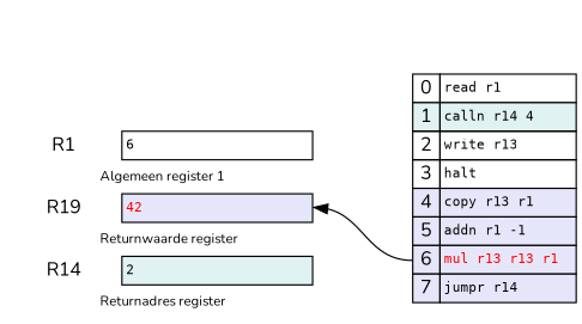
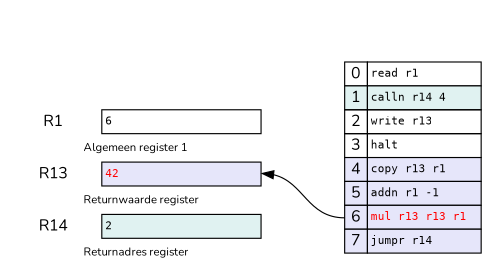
  digraph {
    nodesep=0.5
    rankdir=LR
    ranksep=1
    fontname=Nunito
    node [shape=box fontname=Nunito]
    edge [style=invis fontname=Nunito]
    CPU [color=none height=0 margin=0 style=invis width=0]
-   n2 [label=<     <table border="0" cellborder="1" cellspacing="2">         <tr>             <td color="none">R1</td>             <td port="r0" align="left" width="90%"><font point-size="10" face="monospace" color="black">6</font></td>         </tr>         <tr>             <td color="none" align="left" colspan="2">                 <font point-size="10">Algemeen register 1</font>             </td>         </tr>         <tr>             <td color="none">R19</td>             <td align="left" port="r13" bgcolor="lavender"><font point-size="10" face="monospace" color="red">42</font></td>         </tr>         <tr>             <td color="none" align="left" colspan="2">                 <font point-size="10">Returnwaarde register</font>             </td>         </tr>         <tr>             <td color="none">R14</td>             <td align="left" port="r14" bgcolor="#e0f2f1"><font point-size="10" face="monospace" color="black">2</font></td>         </tr>         <tr>             <td color="none" align="left" colspan="2">                 <font point-size="10">Returnadres register</font>             </td>         </tr>     </table>> shape=plain]
+   n2 [label=<     <table border="0" cellborder="1" cellspacing="2">         <tr>             <td color="none">R1</td>             <td port="r0" align="left" width="90%"><font point-size="10" face="monospace" color="black">6</font></td>         </tr>         <tr>             <td color="none" align="left" colspan="2">                 <font point-size="10">Algemeen register 1</font>             </td>         </tr>         <tr>             <td color="none">R13</td>             <td align="left" port="r13" bgcolor="lavender"><font point-size="10" face="monospace" color="red">42</font></td>         </tr>         <tr>             <td color="none" align="left" colspan="2">                 <font point-size="10">Returnwaarde register</font>             </td>         </tr>         <tr>             <td color="none">R14</td>             <td align="left" port="r14" bgcolor="#e0f2f1"><font point-size="10" face="monospace" color="black">2</font></td>         </tr>         <tr>             <td color="none" align="left" colspan="2">                 <font point-size="10">Returnadres register</font>             </td>         </tr>     </table>> shape=plain]
    RAM [color=none height=0 margin=0 style=invis width=0]
    n4 [label=<     <table align="right" border="0" cellborder="1" cellspacing="0">         <tr>             <td port="m0" width="20%">0</td>             <td align="left" width="100%"><font point-size="10" face="monospace" color="black">read r1</font></td>         </tr>         <tr>             <td port="m1" bgcolor="#e0f2f1">1</td>             <td align="left" bgcolor="#e0f2f1"><font point-size="10" face="monospace" color="black">calln r14 4</font></td>         </tr>         <tr>             <td port="m2">2</td>             <td align="left"><font point-size="10" face="monospace" color="black">write r13</font></td>         </tr>         <tr>             <td port="m3">3</td>             <td align="left"><font point-size="10" face="monospace" color="black">halt</font></td>         </tr>         <tr>             <td port="m4" bgcolor="lavender">4</td>             <td align="left" bgcolor="lavender"><font point-size="10" face="monospace" color="black">copy r13 r1</font></td>         </tr>         <tr>             <td port="m5" bgcolor="lavender">5</td>             <td align="left" bgcolor="lavender"><font point-size="10" face="monospace" color="black">addn r1 -1</font></td>         </tr>         <tr>             <td port="m6" bgcolor="lavender">6</td>             <td align="left" bgcolor="lavender"><font point-size="10" face="monospace" color="red">mul r13 r13 r1</font></td>         </tr>         <tr>             <td port="m7" bgcolor="lavender">7</td>             <td align="left" bgcolor="lavender"><font point-size="10" face="monospace" color="black">jumpr r14</font></td>         </tr>     </table>> shape=plain]
    subgraph sub_1 {
      rank=same
      CPU
      n2
    }
    subgraph sub_2 {
      rank=same
      RAM
      n4
    }
    CPU -> n2
    CPU -> RAM [dir=both]
    RAM -> n4
    n4 -> n2 [headport=r13 tailport=m6 style=""]
  }
